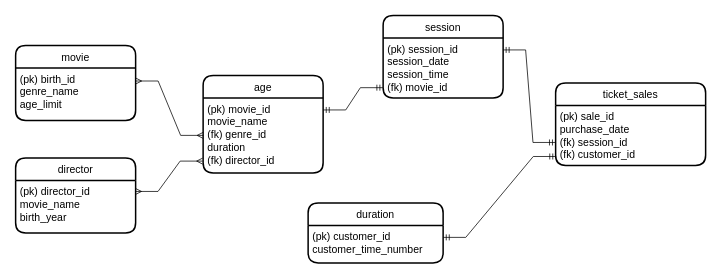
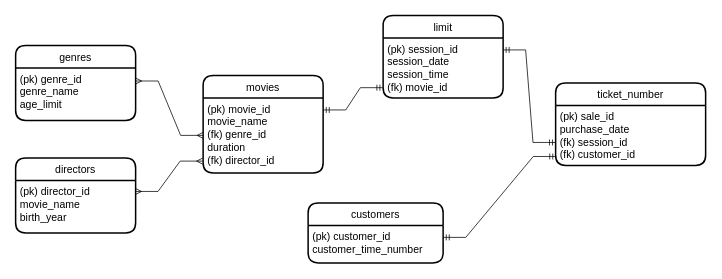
  <mxCell id="0" />
  <mxCell id="1" parent="0" />
- <mxCell id="2" value="age" style="swimlane;childLayout=stackLayout;horizontal=1;startSize=30;horizontalStack=0;rounded=1;fontSize=14;fontStyle=0;strokeWidth=2;resizeParent=0;resizeLast=1;shadow=0;dashed=0;align=center;" parent="1" vertex="1"><mxGeometry x="270" y="100" width="160" height="130" as="geometry" /></mxCell>
+ <mxCell id="2" value="movies" style="swimlane;childLayout=stackLayout;horizontal=1;startSize=30;horizontalStack=0;rounded=1;fontSize=14;fontStyle=0;strokeWidth=2;resizeParent=0;resizeLast=1;shadow=0;dashed=0;align=center;" parent="1" vertex="1"><mxGeometry x="270" y="100" width="160" height="130" as="geometry" /></mxCell>
  <mxCell id="3" value="(pk) movie_id&#10;movie_name&#10;(fk) genre_id&#10;duration&#10;(fk) director_id" style="align=left;strokeColor=none;fillColor=none;spacingLeft=4;fontSize=14;verticalAlign=top;resizable=0;rotatable=0;part=1;" parent="2" vertex="1"><mxGeometry y="30" width="160" height="100" as="geometry" /></mxCell>
- <mxCell id="4" value="director" style="swimlane;childLayout=stackLayout;horizontal=1;startSize=30;horizontalStack=0;rounded=1;fontSize=14;fontStyle=0;strokeWidth=2;resizeParent=0;resizeLast=1;shadow=0;dashed=0;align=center;" parent="1" vertex="1"><mxGeometry x="20" y="210" width="160" height="100" as="geometry" /></mxCell>
+ <mxCell id="4" value="directors" style="swimlane;childLayout=stackLayout;horizontal=1;startSize=30;horizontalStack=0;rounded=1;fontSize=14;fontStyle=0;strokeWidth=2;resizeParent=0;resizeLast=1;shadow=0;dashed=0;align=center;" parent="1" vertex="1"><mxGeometry x="20" y="210" width="160" height="100" as="geometry" /></mxCell>
  <mxCell id="5" value="(pk) director_id&#10;movie_name&#10;birth_year" style="align=left;strokeColor=none;fillColor=none;spacingLeft=4;fontSize=14;verticalAlign=top;resizable=0;rotatable=0;part=1;" parent="4" vertex="1"><mxGeometry y="30" width="160" height="70" as="geometry" /></mxCell>
- <mxCell id="6" value="ticket_sales" style="swimlane;childLayout=stackLayout;horizontal=1;startSize=30;horizontalStack=0;rounded=1;fontSize=14;fontStyle=0;strokeWidth=2;resizeParent=0;resizeLast=1;shadow=0;dashed=0;align=center;" parent="1" vertex="1"><mxGeometry x="740" y="110" width="200" height="110" as="geometry" /></mxCell>
+ <mxCell id="6" value="ticket_number" style="swimlane;childLayout=stackLayout;horizontal=1;startSize=30;horizontalStack=0;rounded=1;fontSize=14;fontStyle=0;strokeWidth=2;resizeParent=0;resizeLast=1;shadow=0;dashed=0;align=center;" parent="1" vertex="1"><mxGeometry x="740" y="110" width="200" height="110" as="geometry" /></mxCell>
  <mxCell id="7" value="(pk) sale_id&#10;purchase_date&#10;(fk) session_id&#10;(fk) customer_id" style="align=left;strokeColor=none;fillColor=none;spacingLeft=4;fontSize=14;verticalAlign=top;resizable=0;rotatable=0;part=1;" parent="6" vertex="1"><mxGeometry y="30" width="200" height="80" as="geometry" /></mxCell>
- <mxCell id="8" value="session" style="swimlane;childLayout=stackLayout;horizontal=1;startSize=30;horizontalStack=0;rounded=1;fontSize=14;fontStyle=0;strokeWidth=2;resizeParent=0;resizeLast=1;shadow=0;dashed=0;align=center;" parent="1" vertex="1"><mxGeometry x="510" y="20" width="160" height="110" as="geometry" /></mxCell>
+ <mxCell id="8" value="limit" style="swimlane;childLayout=stackLayout;horizontal=1;startSize=30;horizontalStack=0;rounded=1;fontSize=14;fontStyle=0;strokeWidth=2;resizeParent=0;resizeLast=1;shadow=0;dashed=0;align=center;" parent="1" vertex="1"><mxGeometry x="510" y="20" width="160" height="110" as="geometry" /></mxCell>
  <mxCell id="9" value="(pk) session_id&#10;session_date&#10;session_time&#10;(fk) movie_id" style="align=left;strokeColor=none;fillColor=none;spacingLeft=4;fontSize=14;verticalAlign=top;resizable=0;rotatable=0;part=1;" parent="8" vertex="1"><mxGeometry y="30" width="160" height="80" as="geometry" /></mxCell>
- <mxCell id="10" value="movie" style="swimlane;childLayout=stackLayout;horizontal=1;startSize=30;horizontalStack=0;rounded=1;fontSize=14;fontStyle=0;strokeWidth=2;resizeParent=0;resizeLast=1;shadow=0;dashed=0;align=center;" parent="1" vertex="1"><mxGeometry x="20" y="60" width="160" height="100" as="geometry" /></mxCell>
- <mxCell id="11" value="(pk) birth_id&#10;genre_name&#10;age_limit" style="align=left;strokeColor=none;fillColor=none;spacingLeft=4;fontSize=14;verticalAlign=top;resizable=0;rotatable=0;part=1;" parent="10" vertex="1"><mxGeometry y="30" width="160" height="70" as="geometry" /></mxCell>
+ <mxCell id="10" value="genres" style="swimlane;childLayout=stackLayout;horizontal=1;startSize=30;horizontalStack=0;rounded=1;fontSize=14;fontStyle=0;strokeWidth=2;resizeParent=0;resizeLast=1;shadow=0;dashed=0;align=center;" parent="1" vertex="1"><mxGeometry x="20" y="60" width="160" height="100" as="geometry" /></mxCell>
+ <mxCell id="11" value="(pk) genre_id&#10;genre_name&#10;age_limit" style="align=left;strokeColor=none;fillColor=none;spacingLeft=4;fontSize=14;verticalAlign=top;resizable=0;rotatable=0;part=1;" parent="10" vertex="1"><mxGeometry y="30" width="160" height="70" as="geometry" /></mxCell>
  <mxCell id="12" value="" style="edgeStyle=entityRelationEdgeStyle;fontSize=12;html=1;endArrow=ERmany;startArrow=ERmany;rounded=0;entryX=1;entryY=0.25;entryDx=0;entryDy=0;exitX=0;exitY=0.5;exitDx=0;exitDy=0;" edge="1" parent="1" source="3" target="11"><mxGeometry width="100" height="100" relative="1" as="geometry"><mxPoint x="220" y="210" as="sourcePoint" /><mxPoint x="310" y="110" as="targetPoint" /></mxGeometry></mxCell>
- <mxCell id="13" value="duration" style="swimlane;childLayout=stackLayout;horizontal=1;startSize=30;horizontalStack=0;rounded=1;fontSize=14;fontStyle=0;strokeWidth=2;resizeParent=0;resizeLast=1;shadow=0;dashed=0;align=center;" vertex="1" parent="1"><mxGeometry x="410" y="270" width="180" height="80" as="geometry" /></mxCell>
+ <mxCell id="13" value="customers" style="swimlane;childLayout=stackLayout;horizontal=1;startSize=30;horizontalStack=0;rounded=1;fontSize=14;fontStyle=0;strokeWidth=2;resizeParent=0;resizeLast=1;shadow=0;dashed=0;align=center;" vertex="1" parent="1"><mxGeometry x="410" y="270" width="180" height="80" as="geometry" /></mxCell>
  <mxCell id="14" value="(pk) customer_id&#10;customer_time_number" style="align=left;strokeColor=none;fillColor=none;spacingLeft=4;fontSize=14;verticalAlign=top;resizable=0;rotatable=0;part=1;" vertex="1" parent="13"><mxGeometry y="30" width="180" height="50" as="geometry" /></mxCell>
  <mxCell id="15" value="" style="edgeStyle=entityRelationEdgeStyle;fontSize=12;html=1;endArrow=ERmany;startArrow=ERmany;rounded=0;exitX=0.999;exitY=0.211;exitDx=0;exitDy=0;entryX=-0.004;entryY=0.843;entryDx=0;entryDy=0;entryPerimeter=0;exitPerimeter=0;" edge="1" parent="1" source="5" target="3"><mxGeometry width="100" height="100" relative="1" as="geometry"><mxPoint x="190" y="250" as="sourcePoint" /><mxPoint x="290" y="150" as="targetPoint" /></mxGeometry></mxCell>
  <mxCell id="16" value="" style="edgeStyle=entityRelationEdgeStyle;fontSize=12;html=1;endArrow=ERmandOne;startArrow=ERmandOne;rounded=0;entryX=0.001;entryY=0.852;entryDx=0;entryDy=0;exitX=1.001;exitY=0.32;exitDx=0;exitDy=0;exitPerimeter=0;entryPerimeter=0;" edge="1" parent="1" source="14" target="7"><mxGeometry width="100" height="100" relative="1" as="geometry"><mxPoint x="570" y="290" as="sourcePoint" /><mxPoint x="670" y="190" as="targetPoint" /></mxGeometry></mxCell>
  <mxCell id="17" value="" style="edgeStyle=entityRelationEdgeStyle;fontSize=12;html=1;endArrow=ERmandOne;startArrow=ERmandOne;rounded=0;entryX=-0.002;entryY=0.83;entryDx=0;entryDy=0;exitX=1.001;exitY=0.161;exitDx=0;exitDy=0;exitPerimeter=0;entryPerimeter=0;" edge="1" parent="1" source="3" target="9"><mxGeometry width="100" height="100" relative="1" as="geometry"><mxPoint x="370" y="220" as="sourcePoint" /><mxPoint x="470" y="120" as="targetPoint" /></mxGeometry></mxCell>
  <mxCell id="18" value="" style="edgeStyle=entityRelationEdgeStyle;fontSize=12;html=1;endArrow=ERmandOne;startArrow=ERmandOne;rounded=0;exitX=1;exitY=0.201;exitDx=0;exitDy=0;entryX=-0.001;entryY=0.618;entryDx=0;entryDy=0;entryPerimeter=0;exitPerimeter=0;" edge="1" parent="1" source="9" target="7"><mxGeometry width="100" height="100" relative="1" as="geometry"><mxPoint x="480" y="210" as="sourcePoint" /><mxPoint x="580" y="110" as="targetPoint" /></mxGeometry></mxCell>
